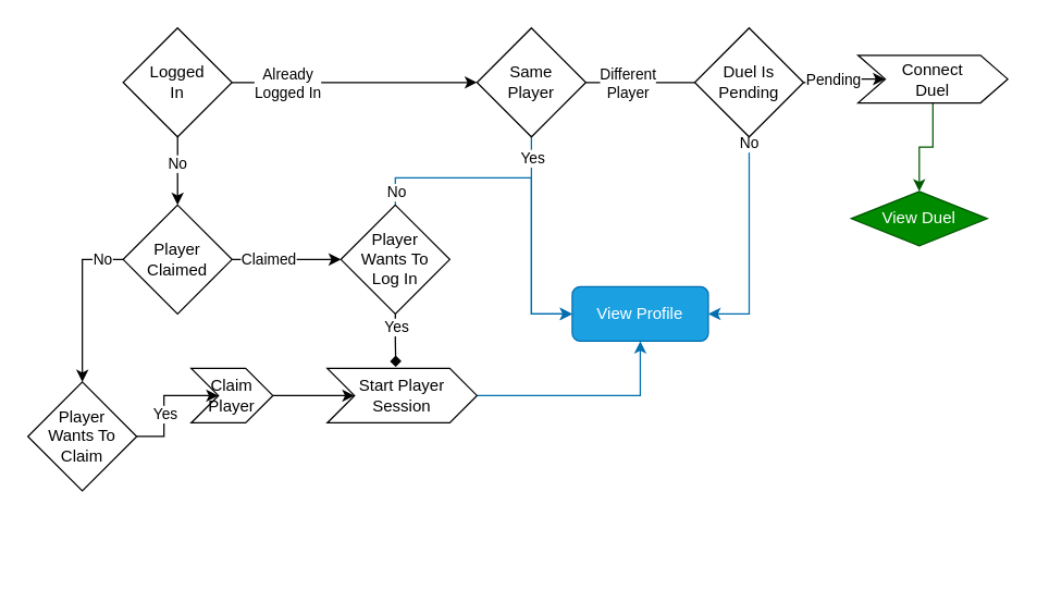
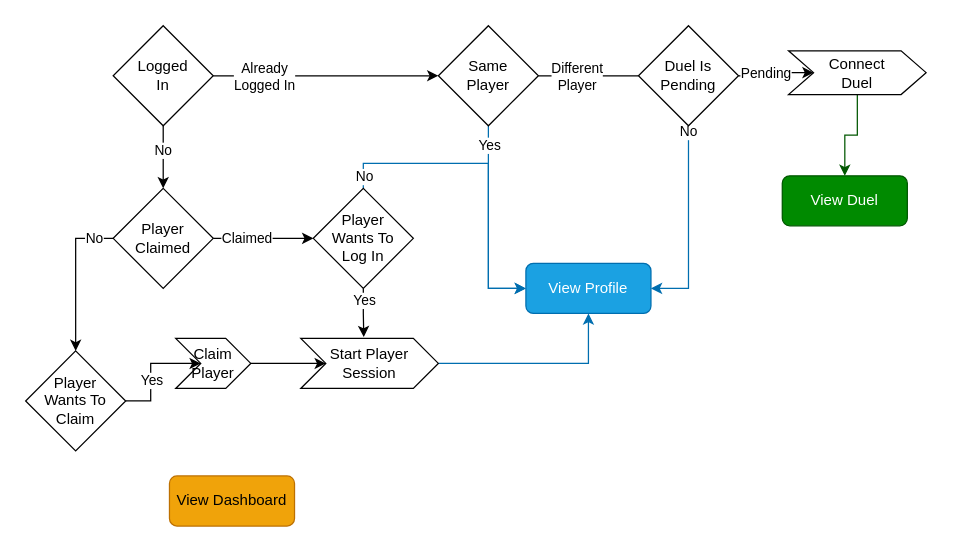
  <mxCell id="0" />
  <mxCell id="1" parent="0" />
  <mxCell id="2" style="edgeStyle=orthogonalEdgeStyle;rounded=0;orthogonalLoop=1;jettySize=auto;html=1;entryX=0;entryY=0.5;entryDx=0;entryDy=0;" edge="1" parent="1" source="6" target="12"><mxGeometry relative="1" as="geometry" /></mxCell>
  <mxCell id="3" value="Already&lt;br&gt;Logged In" style="edgeLabel;html=1;align=center;verticalAlign=middle;resizable=0;points=[];" vertex="1" connectable="0" parent="2"><mxGeometry x="-0.288" y="-1" relative="1" as="geometry"><mxPoint x="-24" y="-1" as="offset" /></mxGeometry></mxCell>
  <mxCell id="4" style="edgeStyle=orthogonalEdgeStyle;rounded=0;orthogonalLoop=1;jettySize=auto;html=1;entryX=0.5;entryY=0;entryDx=0;entryDy=0;" edge="1" parent="1" source="6" target="17"><mxGeometry relative="1" as="geometry"><Array as="points"><mxPoint x="130" y="120" /><mxPoint x="130" y="120" /></Array></mxGeometry></mxCell>
  <mxCell id="5" value="No" style="edgeLabel;html=1;align=center;verticalAlign=middle;resizable=0;points=[];" vertex="1" connectable="0" parent="4"><mxGeometry x="-0.232" y="-1" relative="1" as="geometry"><mxPoint as="offset" /></mxGeometry></mxCell>
  <mxCell id="6" value="Logged&lt;br&gt;In" style="rhombus;whiteSpace=wrap;html=1;" vertex="1" parent="1"><mxGeometry x="90" y="20" width="80" height="80" as="geometry" /></mxCell>
  <mxCell id="7" style="edgeStyle=orthogonalEdgeStyle;rounded=0;orthogonalLoop=1;jettySize=auto;html=1;exitX=0.5;exitY=1;exitDx=0;exitDy=0;entryX=0;entryY=0.5;entryDx=0;entryDy=0;fillColor=#1ba1e2;strokeColor=#006EAF;" edge="1" parent="1" source="12" target="26"><mxGeometry relative="1" as="geometry"><Array as="points"><mxPoint x="390" y="230" /></Array></mxGeometry></mxCell>
  <mxCell id="8" value="Yes" style="edgeLabel;html=1;align=center;verticalAlign=middle;resizable=0;points=[];" vertex="1" connectable="0" parent="7"><mxGeometry x="-0.458" y="1" relative="1" as="geometry"><mxPoint x="-1" y="-83" as="offset" /></mxGeometry></mxCell>
  <mxCell id="9" value="Yes" style="edgeLabel;html=1;align=center;verticalAlign=middle;resizable=0;points=[];" vertex="1" connectable="0" parent="7"><mxGeometry x="-0.756" y="1" relative="1" as="geometry"><mxPoint x="-1" y="-5" as="offset" /></mxGeometry></mxCell>
  <mxCell id="10" value="" style="edgeStyle=orthogonalEdgeStyle;rounded=0;orthogonalLoop=1;jettySize=auto;html=1;endArrow=none;" edge="1" parent="1" source="12" target="31"><mxGeometry relative="1" as="geometry" /></mxCell>
  <mxCell id="11" value="Different&lt;br&gt;Player" style="edgeLabel;html=1;align=center;verticalAlign=middle;resizable=0;points=[];" vertex="1" connectable="0" parent="10"><mxGeometry x="-0.318" y="-1" relative="1" as="geometry"><mxPoint x="3" y="-1" as="offset" /></mxGeometry></mxCell>
  <mxCell id="12" value="&lt;div&gt;Same&lt;/div&gt;&lt;div&gt;Player&lt;br&gt;&lt;/div&gt;" style="rhombus;whiteSpace=wrap;html=1;" vertex="1" parent="1"><mxGeometry x="350" y="20" width="80" height="80" as="geometry" /></mxCell>
  <mxCell id="13" style="edgeStyle=orthogonalEdgeStyle;rounded=0;orthogonalLoop=1;jettySize=auto;html=1;entryX=0.5;entryY=0;entryDx=0;entryDy=0;exitX=0;exitY=0.5;exitDx=0;exitDy=0;" edge="1" parent="1" source="17" target="20"><mxGeometry relative="1" as="geometry"><Array as="points"><mxPoint x="60" y="190" /></Array></mxGeometry></mxCell>
  <mxCell id="14" value="No" style="edgeLabel;html=1;align=center;verticalAlign=middle;resizable=0;points=[];" vertex="1" connectable="0" parent="13"><mxGeometry x="-0.775" y="-1" relative="1" as="geometry"><mxPoint x="-3" as="offset" /></mxGeometry></mxCell>
  <mxCell id="15" value="" style="edgeStyle=orthogonalEdgeStyle;rounded=0;orthogonalLoop=1;jettySize=auto;html=1;" edge="1" parent="1" source="17" target="25"><mxGeometry relative="1" as="geometry" /></mxCell>
  <mxCell id="16" value="Claimed" style="edgeLabel;html=1;align=center;verticalAlign=middle;resizable=0;points=[];" vertex="1" connectable="0" parent="15"><mxGeometry x="-0.733" y="-1" relative="1" as="geometry"><mxPoint x="15" y="-2" as="offset" /></mxGeometry></mxCell>
  <mxCell id="17" value="Player Claimed" style="rhombus;whiteSpace=wrap;html=1;" vertex="1" parent="1"><mxGeometry x="90" y="150" width="80" height="80" as="geometry" /></mxCell>
  <mxCell id="18" style="edgeStyle=orthogonalEdgeStyle;rounded=0;orthogonalLoop=1;jettySize=auto;html=1;exitX=1;exitY=0.5;exitDx=0;exitDy=0;" edge="1" parent="1" source="20" target="35"><mxGeometry relative="1" as="geometry" /></mxCell>
  <mxCell id="19" value="Yes" style="edgeLabel;html=1;align=center;verticalAlign=middle;resizable=0;points=[];" vertex="1" connectable="0" parent="18"><mxGeometry x="0.039" y="-2" relative="1" as="geometry"><mxPoint x="-2" y="10" as="offset" /></mxGeometry></mxCell>
  <mxCell id="20" value="&lt;div&gt;Player&lt;/div&gt;&lt;div&gt;Wants To Claim&lt;/div&gt;" style="rhombus;whiteSpace=wrap;html=1;" vertex="1" parent="1"><mxGeometry x="20" y="280" width="80" height="80" as="geometry" /></mxCell>
  <mxCell id="21" style="edgeStyle=orthogonalEdgeStyle;rounded=0;orthogonalLoop=1;jettySize=auto;html=1;exitX=0.5;exitY=0;exitDx=0;exitDy=0;entryX=0;entryY=0.5;entryDx=0;entryDy=0;fillColor=#1ba1e2;strokeColor=#006EAF;" edge="1" parent="1" source="25" target="26"><mxGeometry relative="1" as="geometry"><Array as="points"><mxPoint x="290" y="130" /><mxPoint x="390" y="130" /><mxPoint x="390" y="230" /></Array></mxGeometry></mxCell>
  <mxCell id="22" value="No" style="edgeLabel;html=1;align=center;verticalAlign=middle;resizable=0;points=[];" vertex="1" connectable="0" parent="21"><mxGeometry x="-0.732" y="1" relative="1" as="geometry"><mxPoint x="-14" y="11" as="offset" /></mxGeometry></mxCell>
- <mxCell id="23" style="edgeStyle=orthogonalEdgeStyle;rounded=0;orthogonalLoop=1;jettySize=auto;html=1;entryX=0.458;entryY=-0.026;entryDx=0;entryDy=0;entryPerimeter=0;endArrow=diamond;" edge="1" parent="1" source="25" target="33"><mxGeometry relative="1" as="geometry" /></mxCell>
+ <mxCell id="23" style="edgeStyle=orthogonalEdgeStyle;rounded=0;orthogonalLoop=1;jettySize=auto;html=1;entryX=0.458;entryY=-0.026;entryDx=0;entryDy=0;entryPerimeter=0;" edge="1" parent="1" source="25" target="33"><mxGeometry relative="1" as="geometry" /></mxCell>
  <mxCell id="24" value="Yes" style="edgeLabel;html=1;align=center;verticalAlign=middle;resizable=0;points=[];" vertex="1" connectable="0" parent="23"><mxGeometry x="0.273" relative="1" as="geometry"><mxPoint y="-15" as="offset" /></mxGeometry></mxCell>
  <mxCell id="25" value="&lt;div&gt;Player&lt;/div&gt;&lt;div&gt;Wants To&lt;/div&gt;&lt;div&gt;Log In&lt;br&gt;&lt;/div&gt;" style="rhombus;whiteSpace=wrap;html=1;" vertex="1" parent="1"><mxGeometry x="250" y="150" width="80" height="80" as="geometry" /></mxCell>
  <mxCell id="26" value="View Profile" style="rounded=1;whiteSpace=wrap;html=1;fillColor=#1ba1e2;fontColor=#ffffff;strokeColor=#006EAF;" vertex="1" parent="1"><mxGeometry x="420" y="210" width="100" height="40" as="geometry" /></mxCell>
  <mxCell id="27" style="edgeStyle=orthogonalEdgeStyle;rounded=0;orthogonalLoop=1;jettySize=auto;html=1;exitX=0.5;exitY=1;exitDx=0;exitDy=0;entryX=1;entryY=0.5;entryDx=0;entryDy=0;fillColor=#1ba1e2;strokeColor=#006EAF;" edge="1" parent="1" source="31" target="26"><mxGeometry relative="1" as="geometry" /></mxCell>
  <mxCell id="28" value="No" style="edgeLabel;html=1;align=center;verticalAlign=middle;resizable=0;points=[];" vertex="1" connectable="0" parent="27"><mxGeometry x="-0.958" y="-2" relative="1" as="geometry"><mxPoint x="1" y="1" as="offset" /></mxGeometry></mxCell>
  <mxCell id="29" style="edgeStyle=orthogonalEdgeStyle;rounded=0;orthogonalLoop=1;jettySize=auto;html=1;" edge="1" parent="1" source="31" target="38"><mxGeometry relative="1" as="geometry" /></mxCell>
  <mxCell id="30" value="Pending" style="edgeLabel;html=1;align=center;verticalAlign=middle;resizable=0;points=[];" vertex="1" connectable="0" parent="29"><mxGeometry x="-0.257" y="-1" relative="1" as="geometry"><mxPoint x="1" y="-1" as="offset" /></mxGeometry></mxCell>
  <mxCell id="31" value="Duel Is&lt;br&gt;Pending" style="rhombus;whiteSpace=wrap;html=1;" vertex="1" parent="1"><mxGeometry x="510" y="20" width="80" height="80" as="geometry" /></mxCell>
  <mxCell id="32" style="edgeStyle=orthogonalEdgeStyle;rounded=0;orthogonalLoop=1;jettySize=auto;html=1;entryX=0.5;entryY=1;entryDx=0;entryDy=0;fillColor=#1ba1e2;strokeColor=#006EAF;" edge="1" parent="1" source="33" target="26"><mxGeometry relative="1" as="geometry"><Array as="points"><mxPoint x="470" y="290" /></Array></mxGeometry></mxCell>
  <mxCell id="33" value="Start Player&lt;br&gt;Session" style="shape=step;perimeter=stepPerimeter;whiteSpace=wrap;html=1;fixedSize=1;" vertex="1" parent="1"><mxGeometry x="240" y="270" width="110" height="40" as="geometry" /></mxCell>
  <mxCell id="34" style="edgeStyle=orthogonalEdgeStyle;rounded=0;orthogonalLoop=1;jettySize=auto;html=1;exitX=1;exitY=0.5;exitDx=0;exitDy=0;entryX=0;entryY=0.5;entryDx=0;entryDy=0;" edge="1" parent="1" source="35" target="33"><mxGeometry relative="1" as="geometry" /></mxCell>
  <mxCell id="35" value="Claim&lt;br&gt;Player" style="shape=step;perimeter=stepPerimeter;whiteSpace=wrap;html=1;fixedSize=1;" vertex="1" parent="1"><mxGeometry x="140" y="270" width="60" height="40" as="geometry" /></mxCell>
- <mxCell id="36" value="View Duel" style="rhombus;whiteSpace=wrap;html=1;fillColor=#008a00;fontColor=#ffffff;strokeColor=#005700;" vertex="1" parent="1"><mxGeometry x="625" y="140" width="100" height="40" as="geometry" /></mxCell>
+ <mxCell id="36" value="View Duel" style="rounded=1;whiteSpace=wrap;html=1;fillColor=#008a00;fontColor=#ffffff;strokeColor=#005700;" vertex="1" parent="1"><mxGeometry x="625" y="140" width="100" height="40" as="geometry" /></mxCell>
  <mxCell id="37" style="edgeStyle=orthogonalEdgeStyle;rounded=0;orthogonalLoop=1;jettySize=auto;html=1;fillColor=#008a00;strokeColor=#005700;" edge="1" parent="1" source="38" target="36"><mxGeometry relative="1" as="geometry" /></mxCell>
  <mxCell id="38" value="Connect&lt;br&gt;Duel" style="shape=step;perimeter=stepPerimeter;whiteSpace=wrap;html=1;fixedSize=1;" vertex="1" parent="1"><mxGeometry x="630" y="40" width="110" height="35" as="geometry" /></mxCell>
+ <mxCell id="39" value="View Dashboard" style="rounded=1;whiteSpace=wrap;html=1;fillColor=#f0a30a;fontColor=#000000;strokeColor=#BD7000;" vertex="1" parent="1"><mxGeometry x="135" y="380" width="100" height="40" as="geometry" /></mxCell>
